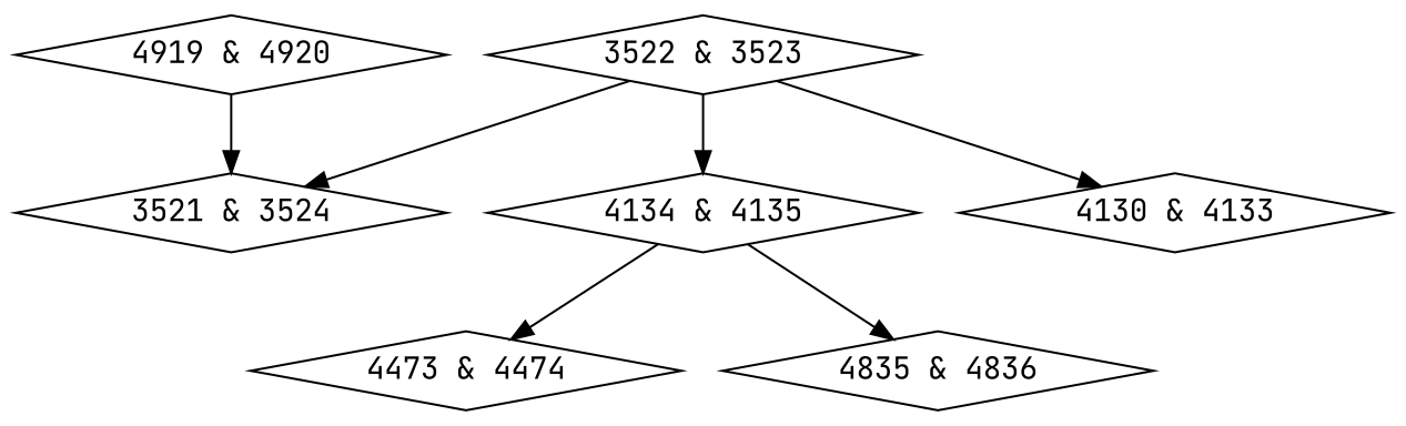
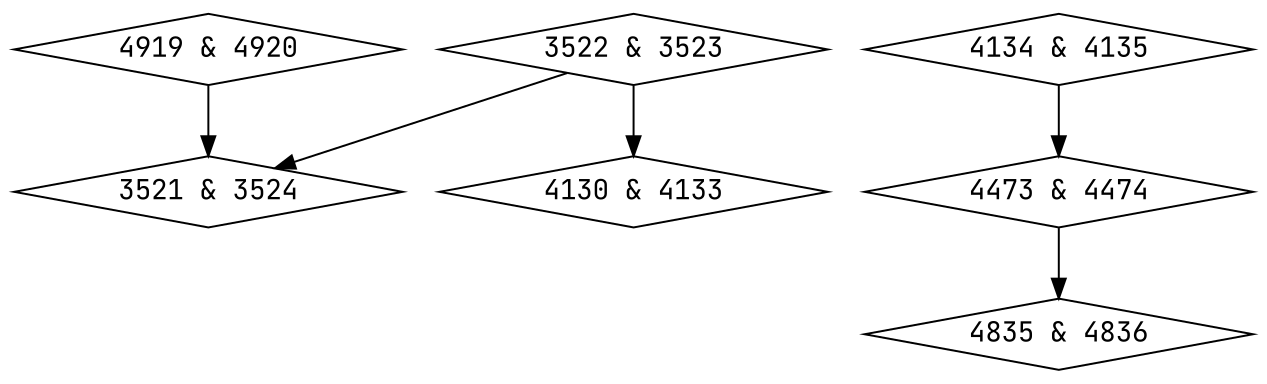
  digraph {
    fontname="JetBrains Mono"
    node [fontname="JetBrains Mono" shape=diamond]
    edge [fontname="JetBrains Mono"]
    n1 [label="3521 & 3524"]
    n2 [label="4919 & 4920"]
    n3 [label="3522 & 3523"]
    n4 [label="4134 & 4135"]
    n5 [label="4130 & 4133"]
    n6 [label="4473 & 4474"]
    n7 [label="4835 & 4836"]
    n2 -> n1
    n3 -> n1
-   n3 -> n4
    n3 -> n5
    n4 -> n6
-   n4 -> n7
+   n6 -> n7
  }
